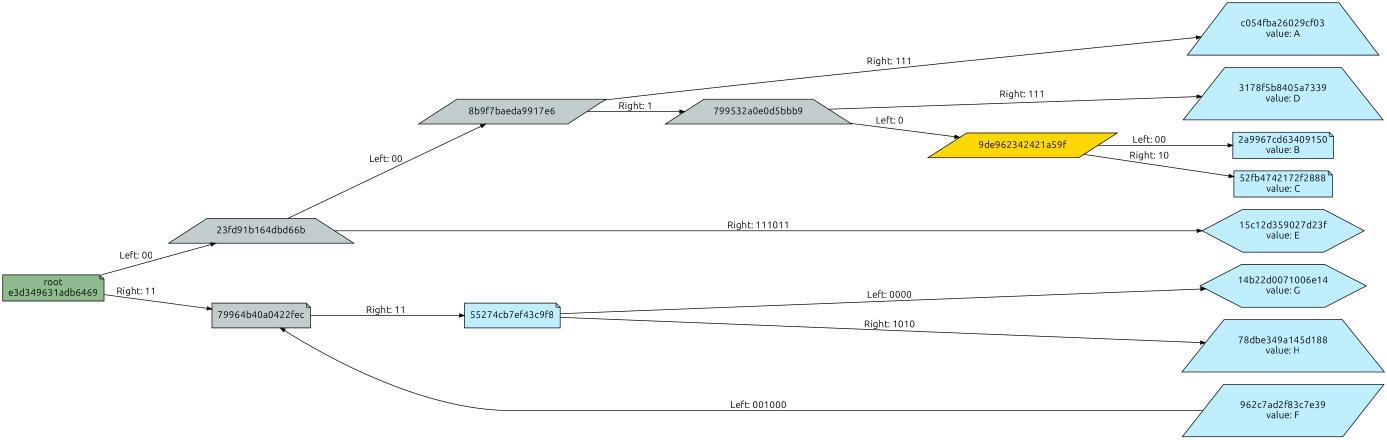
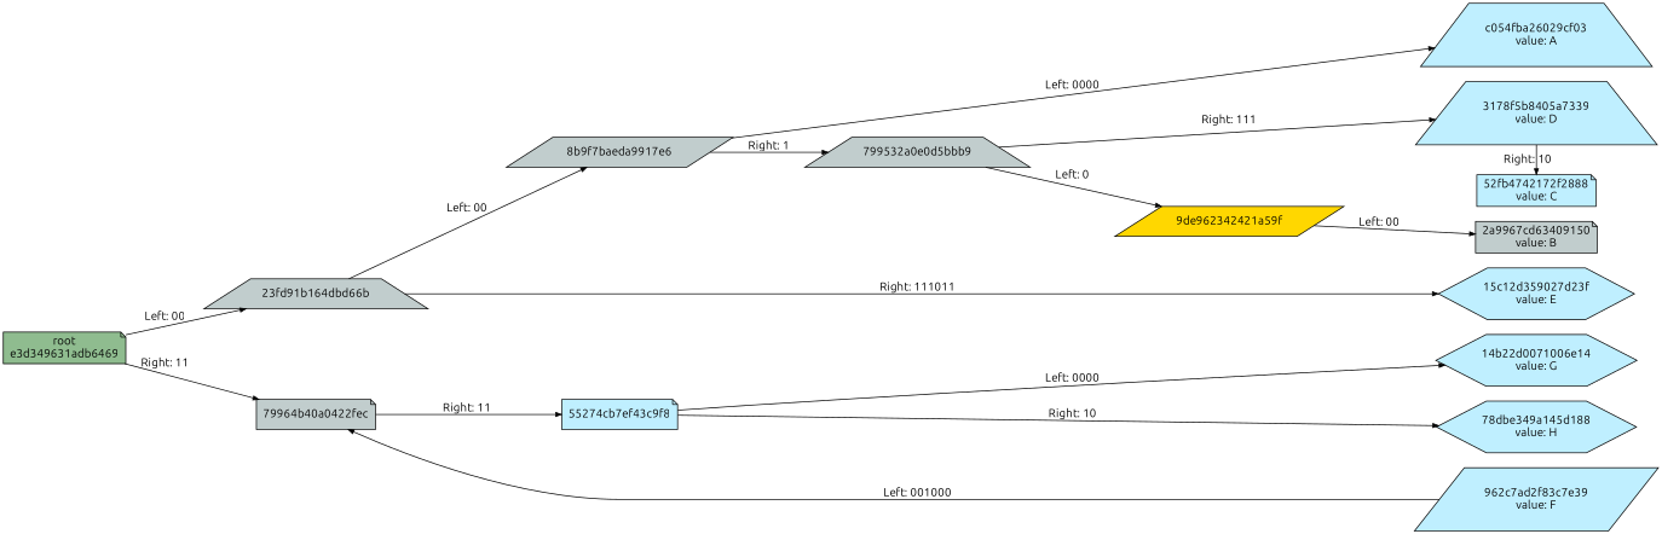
  digraph {
    fontname=Ubuntu
    rankdir=LR
    node [fillcolor=lightblue1 fontname=Ubuntu ordering=out shape=note style=filled]
    edge [arrowsize=0.7 fontname=Ubuntu nojustify=true]
    n1 [fillcolor=darkseagreen label="root\ne3d349631adb6469"]
    n2 [fillcolor=azure3 label="23fd91b164dbd66b" shape=trapezium]
    n3 [fillcolor=azure3 label="79964b40a0422fec"]
    n4 [fillcolor=azure3 label="8b9f7baeda9917e6" shape=parallelogram]
    n5 [label="55274cb7ef43c9f8"]
    n6 [label="c054fba26029cf03\nvalue: A" shape=trapezium]
-   n7 [label="2a9967cd63409150\nvalue: B"]
+   n7 [fillcolor=azure3 label="2a9967cd63409150\nvalue: B"]
    n8 [label="52fb4742172f2888\nvalue: C"]
    n9 [label="3178f5b8405a7339\nvalue: D" shape=trapezium]
    n10 [label="15c12d359027d23f\nvalue: E" shape=hexagon]
    n11 [label="962c7ad2f83c7e39\nvalue: F" shape=parallelogram]
    n12 [label="14b22d0071006e14\nvalue: G" shape=hexagon]
-   n13 [label="78dbe349a145d188\nvalue: H" shape=trapezium]
+   n13 [label="78dbe349a145d188\nvalue: H" shape=hexagon]
    n14 [fillcolor=azure3 label="799532a0e0d5bbb9" shape=trapezium]
    n15 [fillcolor=gold1 label="9de962342421a59f" shape=parallelogram]
    subgraph sub_1 {
      rank=same
      n1
    }
    subgraph sub_2 {
      rank=same
      n2
      n3
    }
    subgraph sub_3 {
      rank=same
      n4
      n5
    }
    subgraph sub_4 {
      rank=same
      n6
      n7
      n8
      n9
      n10
      n11
      n12
      n13
    }
    subgraph sub_5 {
      rank=same
      n14
    }
    subgraph sub_6 {
      rank=same
      n15
    }
    n1 -> n2 [label="Left: 00\l"]
    n1 -> n3 [label="Right: 11\l"]
    n2 -> n4 [label="Left: 00\l"]
    n2 -> n10 [label="Right: 111011"]
    n3 -> n5 [label="Right: 11\l"]
-   n4 -> n6 [label="Right: 111"]
+   n4 -> n6 [label="Left: 0000"]
    n4 -> n14 [label="Right: 1\l"]
    n5 -> n12 [label="Left: 0000"]
-   n5 -> n13 [label="Right: 1010"]
+   n5 -> n13 [label="Right: 10"]
    n11 -> n3 [label="Left: 001000"]
    n14 -> n9 [label="Right: 111"]
    n14 -> n15 [label="Left: 0\l"]
    n15 -> n7 [label="Left: 00"]
-   n15 -> n8 [label="Right: 10"]
+   n9 -> n8 [label="Right: 10"]
  }
